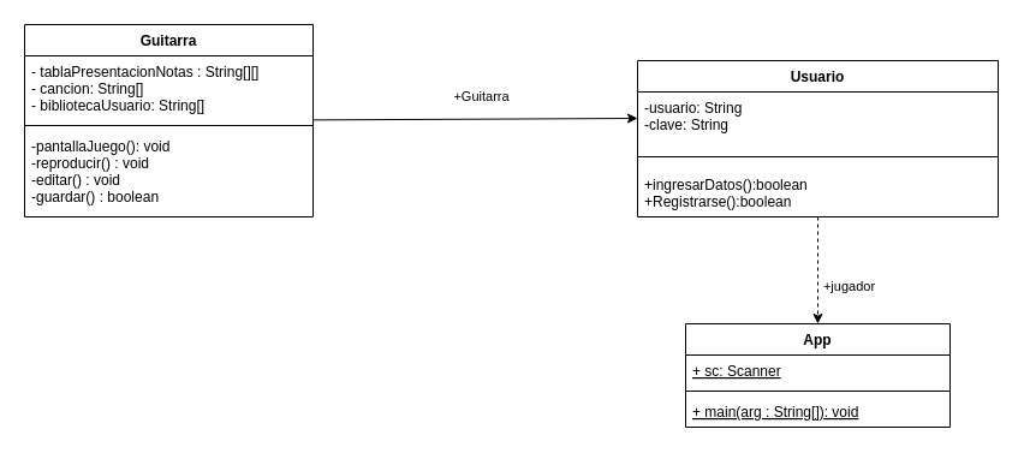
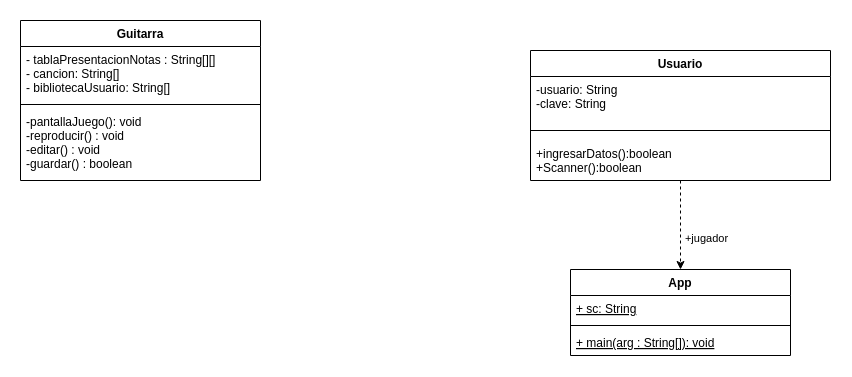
  <mxCell id="0" />
  <mxCell id="1" parent="0" />
  <mxCell id="2" value="App" style="swimlane;fontStyle=1;align=center;verticalAlign=top;childLayout=stackLayout;horizontal=1;startSize=26;horizontalStack=0;resizeParent=1;resizeParentMax=0;resizeLast=0;collapsible=1;marginBottom=0;" parent="1" vertex="1"><mxGeometry x="570" y="269" width="220" height="86" as="geometry"><mxRectangle x="480" y="60" width="60" height="30" as="alternateBounds" /></mxGeometry></mxCell>
- <mxCell id="3" value="+ sc: Scanner" style="text;strokeColor=none;fillColor=none;align=left;verticalAlign=top;spacingLeft=4;spacingRight=4;overflow=hidden;rotatable=0;points=[[0,0.5],[1,0.5]];portConstraint=eastwest;fontStyle=4" parent="2" vertex="1"><mxGeometry y="26" width="220" height="26" as="geometry" /></mxCell>
+ <mxCell id="3" value="+ sc: String" style="text;strokeColor=none;fillColor=none;align=left;verticalAlign=top;spacingLeft=4;spacingRight=4;overflow=hidden;rotatable=0;points=[[0,0.5],[1,0.5]];portConstraint=eastwest;fontStyle=4" parent="2" vertex="1"><mxGeometry y="26" width="220" height="26" as="geometry" /></mxCell>
  <mxCell id="4" value="" style="line;strokeWidth=1;fillColor=none;align=left;verticalAlign=middle;spacingTop=-1;spacingLeft=3;spacingRight=3;rotatable=0;labelPosition=right;points=[];portConstraint=eastwest;strokeColor=inherit;" parent="2" vertex="1"><mxGeometry y="52" width="220" height="8" as="geometry" /></mxCell>
  <mxCell id="5" value="+ main(arg : String[]): void" style="text;strokeColor=none;fillColor=none;align=left;verticalAlign=top;spacingLeft=4;spacingRight=4;overflow=hidden;rotatable=0;points=[[0,0.5],[1,0.5]];portConstraint=eastwest;fontStyle=4" parent="2" vertex="1"><mxGeometry y="60" width="220" height="26" as="geometry" /></mxCell>
  <mxCell id="6" style="edgeStyle=none;html=1;entryX=0.5;entryY=0;entryDx=0;entryDy=0;dashed=1;" parent="1" source="8" target="2" edge="1"><mxGeometry relative="1" as="geometry"><mxPoint x="680" y="49" as="targetPoint" /></mxGeometry></mxCell>
  <mxCell id="7" value="+jugador" style="edgeLabel;html=1;align=center;verticalAlign=middle;resizable=0;points=[];" parent="6" vertex="1" connectable="0"><mxGeometry x="0.289" relative="1" as="geometry"><mxPoint x="25" as="offset" /></mxGeometry></mxCell>
  <mxCell id="8" value="Usuario" style="swimlane;fontStyle=1;align=center;verticalAlign=top;childLayout=stackLayout;horizontal=1;startSize=26;horizontalStack=0;resizeParent=1;resizeParentMax=0;resizeLast=0;collapsible=1;marginBottom=0;" parent="1" vertex="1"><mxGeometry x="530" y="50" width="300" height="130" as="geometry" /></mxCell>
  <mxCell id="9" value="-usuario: String&#10;-clave: String&#10;" style="text;strokeColor=none;fillColor=none;align=left;verticalAlign=top;spacingLeft=4;spacingRight=4;overflow=hidden;rotatable=0;points=[[0,0.5],[1,0.5]];portConstraint=eastwest;" parent="8" vertex="1"><mxGeometry y="26" width="300" height="44" as="geometry" /></mxCell>
  <mxCell id="10" value="" style="line;strokeWidth=1;fillColor=none;align=left;verticalAlign=middle;spacingTop=-1;spacingLeft=3;spacingRight=3;rotatable=0;labelPosition=right;points=[];portConstraint=eastwest;strokeColor=inherit;" parent="8" vertex="1"><mxGeometry y="70" width="300" height="20" as="geometry" /></mxCell>
- <mxCell id="11" value="+ingresarDatos():boolean&#10;+Registrarse():boolean&#10;" style="text;strokeColor=none;fillColor=none;align=left;verticalAlign=top;spacingLeft=4;spacingRight=4;overflow=hidden;rotatable=0;points=[[0,0.5],[1,0.5]];portConstraint=eastwest;" parent="8" vertex="1"><mxGeometry y="90" width="300" height="40" as="geometry" /></mxCell>
- <mxCell id="12" value="+Guitarra" style="edgeStyle=none;html=1;entryX=0;entryY=0.5;entryDx=0;entryDy=0;" parent="1" source="13" target="9" edge="1"><mxGeometry x="0.039" y="19" relative="1" as="geometry"><mxPoint as="offset" /><mxPoint x="545" y="97.75" as="targetPoint" /></mxGeometry></mxCell>
+ <mxCell id="11" value="+ingresarDatos():boolean&#10;+Scanner():boolean&#10;" style="text;strokeColor=none;fillColor=none;align=left;verticalAlign=top;spacingLeft=4;spacingRight=4;overflow=hidden;rotatable=0;points=[[0,0.5],[1,0.5]];portConstraint=eastwest;" parent="8" vertex="1"><mxGeometry y="90" width="300" height="40" as="geometry" /></mxCell>
  <mxCell id="13" value="Guitarra" style="swimlane;fontStyle=1;align=center;verticalAlign=top;childLayout=stackLayout;horizontal=1;startSize=26;horizontalStack=0;resizeParent=1;resizeParentMax=0;resizeLast=0;collapsible=1;marginBottom=0;" parent="1" vertex="1"><mxGeometry x="20" y="20" width="240" height="160" as="geometry" /></mxCell>
  <mxCell id="14" value="- tablaPresentacionNotas : String[][]&#10;- cancion: String[]&#10;- bibliotecaUsuario: String[]&#10;&#10;" style="text;strokeColor=none;fillColor=none;align=left;verticalAlign=top;spacingLeft=4;spacingRight=4;overflow=hidden;rotatable=0;points=[[0,0.5],[1,0.5]];portConstraint=eastwest;" parent="13" vertex="1"><mxGeometry y="26" width="240" height="54" as="geometry" /></mxCell>
  <mxCell id="15" value="" style="line;strokeWidth=1;fillColor=none;align=left;verticalAlign=middle;spacingTop=-1;spacingLeft=3;spacingRight=3;rotatable=0;labelPosition=right;points=[];portConstraint=eastwest;strokeColor=inherit;" parent="13" vertex="1"><mxGeometry y="80" width="240" height="8" as="geometry" /></mxCell>
  <mxCell id="16" value="-pantallaJuego(): void&#10;-reproducir() : void&#10;-editar() : void&#10;-guardar() : boolean&#10;" style="text;strokeColor=none;fillColor=none;align=left;verticalAlign=top;spacingLeft=4;spacingRight=4;overflow=hidden;rotatable=0;points=[[0,0.5],[1,0.5]];portConstraint=eastwest;" parent="13" vertex="1"><mxGeometry y="88" width="240" height="72" as="geometry" /></mxCell>
